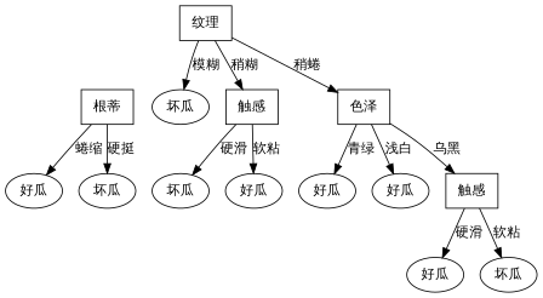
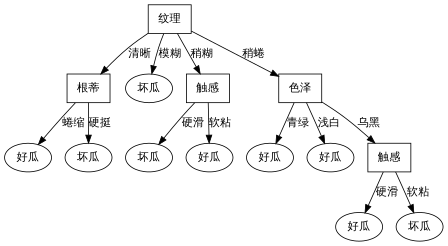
  digraph {
    node [fontname=SimSun]
    edge [fontname=STKaiti]
    n1 [label="纹理" shape=box]
    n2 [label="根蒂" shape=box]
    n3 [label="坏瓜"]
    n4 [label="触感" shape=box]
    n5 [label="色泽" shape=box]
    n6 [label="好瓜"]
    n7 [label="坏瓜"]
    n8 [label="坏瓜"]
    n9 [label="好瓜"]
    n10 [label="好瓜"]
    n11 [label="好瓜"]
    n12 [label="触感" shape=box]
    n13 [label="好瓜"]
    n14 [label="坏瓜"]
+   n1 -> n2 [label="清晰"]
    n1 -> n3 [label="模糊"]
    n1 -> n4 [label="稍糊"]
    n1 -> n5 [label="稍蜷"]
    n2 -> n6 [label="蜷缩"]
    n2 -> n7 [label="硬挺"]
    n4 -> n8 [label="硬滑"]
    n4 -> n9 [label="软粘"]
    n5 -> n10 [label="青绿"]
    n5 -> n11 [label="浅白"]
    n5 -> n12 [label="乌黑"]
    n12 -> n13 [label="硬滑"]
    n12 -> n14 [label="软粘"]
  }
